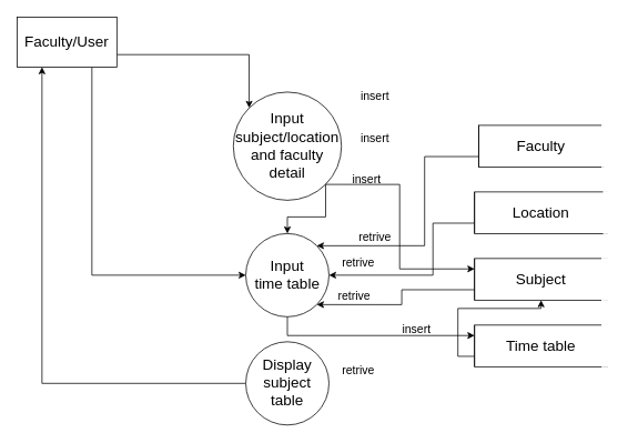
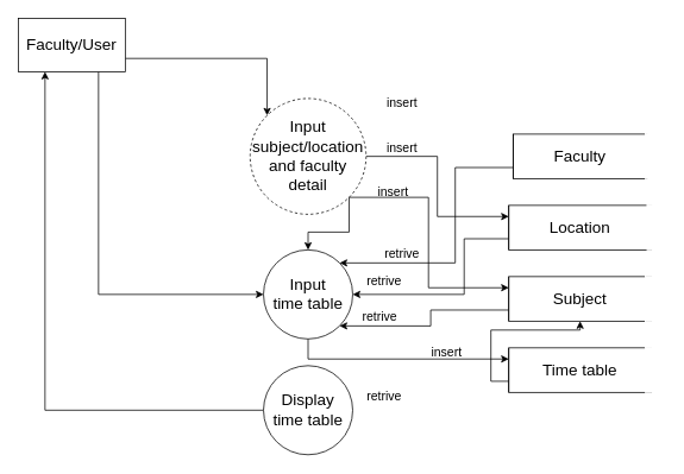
  <mxCell id="0" />
  <mxCell id="1" parent="0" />
  <mxCell id="2" style="edgeStyle=orthogonalEdgeStyle;rounded=0;orthogonalLoop=1;jettySize=auto;html=1;exitX=0.5;exitY=1;exitDx=0;exitDy=0;entryX=0;entryY=0.25;entryDx=0;entryDy=0;fontSize=14;" parent="1" source="3" target="20" edge="1"><mxGeometry relative="1" as="geometry" /></mxCell>
  <mxCell id="3" value="&lt;font style=&quot;font-size: 18px;&quot;&gt;Input&lt;br&gt;time table&lt;/font&gt;" style="ellipse;whiteSpace=wrap;html=1;aspect=fixed;" parent="1" vertex="1"><mxGeometry x="295" y="280" width="100" height="100" as="geometry" /></mxCell>
  <mxCell id="4" style="edgeStyle=orthogonalEdgeStyle;rounded=0;orthogonalLoop=1;jettySize=auto;html=1;exitX=1;exitY=0;exitDx=0;exitDy=0;fontSize=14;" parent="1" source="7" target="3" edge="1"><mxGeometry relative="1" as="geometry" /></mxCell>
+ <mxCell id="5" style="edgeStyle=orthogonalEdgeStyle;rounded=0;orthogonalLoop=1;jettySize=auto;html=1;exitX=1;exitY=0.5;exitDx=0;exitDy=0;entryX=0;entryY=0.25;entryDx=0;entryDy=0;fontSize=14;" parent="1" source="7" target="16" edge="1"><mxGeometry relative="1" as="geometry" /></mxCell>
  <mxCell id="6" style="edgeStyle=orthogonalEdgeStyle;rounded=0;orthogonalLoop=1;jettySize=auto;html=1;exitX=1;exitY=1;exitDx=0;exitDy=0;entryX=0;entryY=0.25;entryDx=0;entryDy=0;fontSize=14;" parent="1" source="7" target="18" edge="1"><mxGeometry relative="1" as="geometry"><Array as="points"><mxPoint x="480" y="221" /><mxPoint x="480" y="323" /></Array></mxGeometry></mxCell>
- <mxCell id="7" value="&lt;font style=&quot;font-size: 18px;&quot;&gt;Input&lt;br&gt;subject/location&lt;br&gt;and faculty&lt;br&gt;detail&lt;/font&gt;" style="ellipse;whiteSpace=wrap;html=1;aspect=fixed;" parent="1" vertex="1"><mxGeometry x="280" y="110" width="130" height="130" as="geometry" /></mxCell>
+ <mxCell id="7" value="&lt;font style=&quot;font-size: 18px;&quot;&gt;Input&lt;br&gt;subject/location&lt;br&gt;and faculty&lt;br&gt;detail&lt;/font&gt;" style="ellipse;whiteSpace=wrap;html=1;aspect=fixed;dashed=1;" parent="1" vertex="1"><mxGeometry x="280" y="110" width="130" height="130" as="geometry" /></mxCell>
  <mxCell id="8" style="edgeStyle=orthogonalEdgeStyle;rounded=0;orthogonalLoop=1;jettySize=auto;html=1;exitX=0;exitY=0.5;exitDx=0;exitDy=0;entryX=0.25;entryY=1;entryDx=0;entryDy=0;fontSize=18;" parent="1" source="9" target="12" edge="1"><mxGeometry relative="1" as="geometry" /></mxCell>
- <mxCell id="9" value="&lt;font style=&quot;font-size: 18px;&quot;&gt;Display&lt;br&gt;subject table&lt;/font&gt;" style="ellipse;whiteSpace=wrap;html=1;aspect=fixed;" parent="1" vertex="1"><mxGeometry x="295" y="410" width="100" height="100" as="geometry" /></mxCell>
+ <mxCell id="9" value="&lt;font style=&quot;font-size: 18px;&quot;&gt;Display&lt;br&gt;time table&lt;/font&gt;" style="ellipse;whiteSpace=wrap;html=1;aspect=fixed;" parent="1" vertex="1"><mxGeometry x="295" y="410" width="100" height="100" as="geometry" /></mxCell>
  <mxCell id="10" style="edgeStyle=orthogonalEdgeStyle;rounded=0;orthogonalLoop=1;jettySize=auto;html=1;exitX=1;exitY=0.75;exitDx=0;exitDy=0;entryX=0;entryY=0;entryDx=0;entryDy=0;fontSize=18;" parent="1" source="12" target="7" edge="1"><mxGeometry relative="1" as="geometry" /></mxCell>
  <mxCell id="11" style="edgeStyle=orthogonalEdgeStyle;rounded=0;orthogonalLoop=1;jettySize=auto;html=1;exitX=0.75;exitY=1;exitDx=0;exitDy=0;entryX=0;entryY=0.5;entryDx=0;entryDy=0;fontSize=18;" parent="1" source="12" target="3" edge="1"><mxGeometry relative="1" as="geometry" /></mxCell>
  <mxCell id="12" value="Faculty/User" style="whiteSpace=wrap;html=1;fontSize=18;" parent="1" vertex="1"><mxGeometry x="20" y="20" width="120" height="60" as="geometry" /></mxCell>
  <mxCell id="13" style="edgeStyle=orthogonalEdgeStyle;rounded=0;orthogonalLoop=1;jettySize=auto;html=1;exitX=0;exitY=0.75;exitDx=0;exitDy=0;entryX=1;entryY=0;entryDx=0;entryDy=0;fontSize=14;" parent="1" source="14" target="3" edge="1"><mxGeometry relative="1" as="geometry"><Array as="points"><mxPoint x="510" y="188" /><mxPoint x="510" y="295" /></Array></mxGeometry></mxCell>
  <mxCell id="14" value="Faculty" style="shape=process;whiteSpace=wrap;html=1;backgroundOutline=1;fontSize=18;size=0;" parent="1" vertex="1"><mxGeometry x="575" y="150" width="150" height="50" as="geometry" /></mxCell>
  <mxCell id="15" style="edgeStyle=orthogonalEdgeStyle;rounded=0;orthogonalLoop=1;jettySize=auto;html=1;exitX=0;exitY=0.75;exitDx=0;exitDy=0;entryX=1;entryY=0.5;entryDx=0;entryDy=0;fontSize=14;" parent="1" source="16" target="3" edge="1"><mxGeometry relative="1" as="geometry"><Array as="points"><mxPoint x="520" y="268" /><mxPoint x="520" y="330" /></Array></mxGeometry></mxCell>
  <mxCell id="16" value="Location" style="shape=process;whiteSpace=wrap;html=1;backgroundOutline=1;fontSize=18;size=0;" parent="1" vertex="1"><mxGeometry x="570" y="230" width="160" height="50" as="geometry" /></mxCell>
  <mxCell id="17" style="edgeStyle=orthogonalEdgeStyle;rounded=0;orthogonalLoop=1;jettySize=auto;html=1;exitX=0;exitY=0.75;exitDx=0;exitDy=0;entryX=1;entryY=1;entryDx=0;entryDy=0;fontSize=14;" parent="1" source="18" target="3" edge="1"><mxGeometry relative="1" as="geometry" /></mxCell>
  <mxCell id="18" value="Subject" style="shape=process;whiteSpace=wrap;html=1;backgroundOutline=1;fontSize=18;size=0;" parent="1" vertex="1"><mxGeometry x="570" y="310" width="160" height="50" as="geometry" /></mxCell>
  <mxCell id="19" style="edgeStyle=orthogonalEdgeStyle;rounded=0;orthogonalLoop=1;jettySize=auto;html=1;exitX=0;exitY=0.75;exitDx=0;exitDy=0;" parent="1" source="20" target="18" edge="1"><mxGeometry relative="1" as="geometry" /></mxCell>
  <mxCell id="20" value="Time table" style="shape=process;whiteSpace=wrap;html=1;backgroundOutline=1;fontSize=18;size=0;" parent="1" vertex="1"><mxGeometry x="570" y="390" width="160" height="50" as="geometry" /></mxCell>
  <mxCell id="21" value="insert" style="text;html=1;align=center;verticalAlign=middle;resizable=0;points=[];autosize=1;strokeColor=none;fillColor=none;fontSize=14;" parent="1" vertex="1"><mxGeometry x="420" y="100" width="60" height="30" as="geometry" /></mxCell>
  <mxCell id="22" value="retrive" style="text;html=1;align=center;verticalAlign=middle;resizable=0;points=[];autosize=1;strokeColor=none;fillColor=none;fontSize=14;" parent="1" vertex="1"><mxGeometry x="420" y="270" width="60" height="30" as="geometry" /></mxCell>
  <mxCell id="23" value="insert" style="text;html=1;align=center;verticalAlign=middle;resizable=0;points=[];autosize=1;strokeColor=none;fillColor=none;fontSize=14;" parent="1" vertex="1"><mxGeometry x="420" y="150" width="60" height="30" as="geometry" /></mxCell>
  <mxCell id="24" value="insert" style="text;html=1;align=center;verticalAlign=middle;resizable=0;points=[];autosize=1;strokeColor=none;fillColor=none;fontSize=14;" parent="1" vertex="1"><mxGeometry x="410" y="200" width="60" height="30" as="geometry" /></mxCell>
  <mxCell id="25" value="retrive" style="text;html=1;align=center;verticalAlign=middle;resizable=0;points=[];autosize=1;strokeColor=none;fillColor=none;fontSize=14;" parent="1" vertex="1"><mxGeometry x="400" y="300" width="60" height="30" as="geometry" /></mxCell>
  <mxCell id="26" value="retrive" style="text;html=1;align=center;verticalAlign=middle;resizable=0;points=[];autosize=1;strokeColor=none;fillColor=none;fontSize=14;" parent="1" vertex="1"><mxGeometry x="395" y="340" width="60" height="30" as="geometry" /></mxCell>
  <mxCell id="27" value="retrive" style="text;html=1;align=center;verticalAlign=middle;resizable=0;points=[];autosize=1;strokeColor=none;fillColor=none;fontSize=14;" parent="1" vertex="1"><mxGeometry x="400" y="430" width="60" height="30" as="geometry" /></mxCell>
  <mxCell id="28" value="insert" style="text;html=1;align=center;verticalAlign=middle;resizable=0;points=[];autosize=1;strokeColor=none;fillColor=none;fontSize=14;" parent="1" vertex="1"><mxGeometry x="470" y="380" width="60" height="30" as="geometry" /></mxCell>
  <mxCell id="29" value="" style="rounded=0;whiteSpace=wrap;html=1;strokeColor=#FFFFFF;" vertex="1" parent="1"><mxGeometry x="723" y="149" width="20" height="51" as="geometry" /></mxCell>
  <mxCell id="30" value="" style="rounded=0;whiteSpace=wrap;html=1;strokeColor=#FFFFFF;" vertex="1" parent="1"><mxGeometry x="725" y="229" width="20" height="51" as="geometry" /></mxCell>
  <mxCell id="31" value="" style="rounded=0;whiteSpace=wrap;html=1;strokeColor=#FFFFFF;" vertex="1" parent="1"><mxGeometry x="723" y="309.5" width="20" height="51" as="geometry" /></mxCell>
  <mxCell id="32" value="" style="rounded=0;whiteSpace=wrap;html=1;strokeColor=#FFFFFF;" vertex="1" parent="1"><mxGeometry x="723" y="389" width="20" height="51" as="geometry" /></mxCell>
